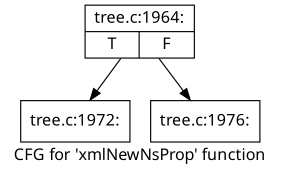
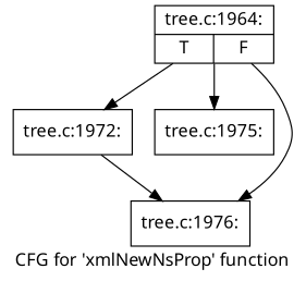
  digraph {
    fontname="Noto Sans"
    label="CFG for 'xmlNewNsProp' function"
    node [fontname="Noto Sans" shape=record]
    edge [fontname="Noto Sans"]
    n1 [label="{tree.c:1964:|{<s0>T|<s1>F}}"]
    n2 [label="{tree.c:1972:}"]
+   n3 [label="{tree.c:1975:}"]
    n4 [label="{tree.c:1976:}"]
    n1 -> n2
+   n1 -> n3
    n1 -> n4
+   n2 -> n4
  }
